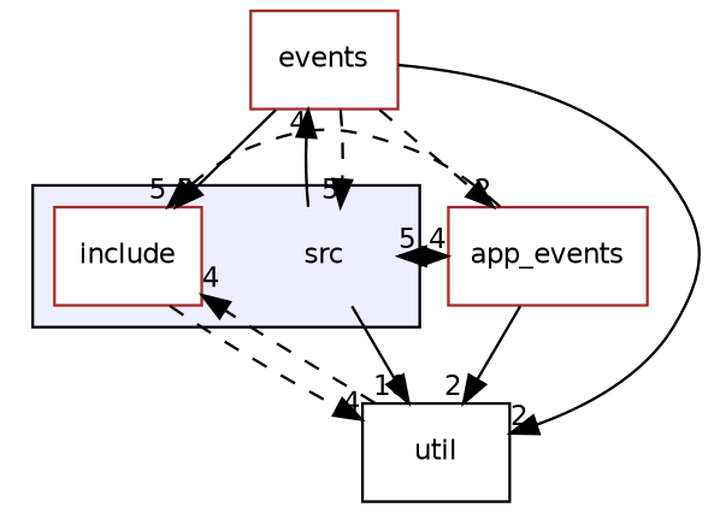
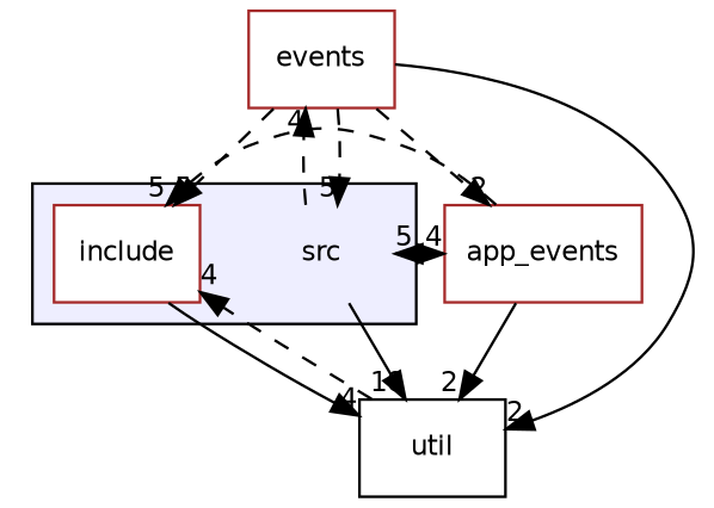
  digraph {
    compound=true
    node [color=brown fontname=Helvetica fontsize=10 shape=box fillcolor=white style=filled]
    edge [headlabel=4 labeldistance=1.5 labelfontname=Helvetica labelfontsize=10 style=dashed]
    n1 [label=src shape=plaintext fillcolor="" style=""]
    n2 [label=include]
    n3 [label=app_events]
    n4 [label=events]
    n5 [color=black label=util]
    subgraph cluster_1 {
      bgcolor="#eeeeff"
      pencolor=black
      n1
      n2
    }
    n1 -> n3
-   n1 -> n4 [style=solid]
+   n1 -> n4
    n1 -> n5 [headlabel=10 style=solid]
-   n2 -> n5
+   n2 -> n5 [style=solid]
    n3 -> n1 [headlabel=5]
    n3 -> n2 [headlabel=5]
    n3 -> n5 [headlabel=2 style=solid]
    n4 -> n1 [headlabel=5]
-   n4 -> n2 [headlabel=5 style=solid]
+   n4 -> n2 [headlabel=5]
    n4 -> n3 [headlabel=2]
    n4 -> n5 [headlabel=2 style=solid]
    n5 -> n2
  }
